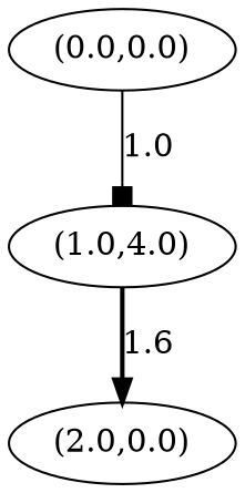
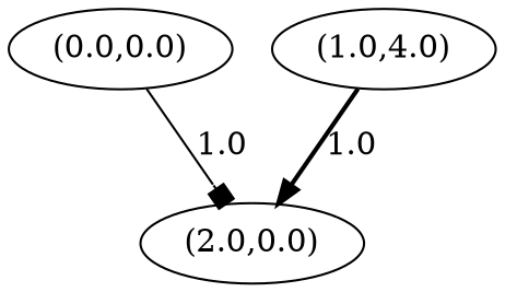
  digraph {
    n1 [label="(0.0,0.0)"]
    n2 [label="(1.0,4.0)"]
    n3 [label="(2.0,0.0)"]
-   n1 -> n2 [arrowhead=box label=1.0 style=solid]
-   n2 -> n3 [arrowhead=normal label=1.6 style=bold]
+   n1 -> n3 [arrowhead=box label=1.0 style=solid]
+   n2 -> n3 [arrowhead=normal label=1.0 style=bold]
  }
